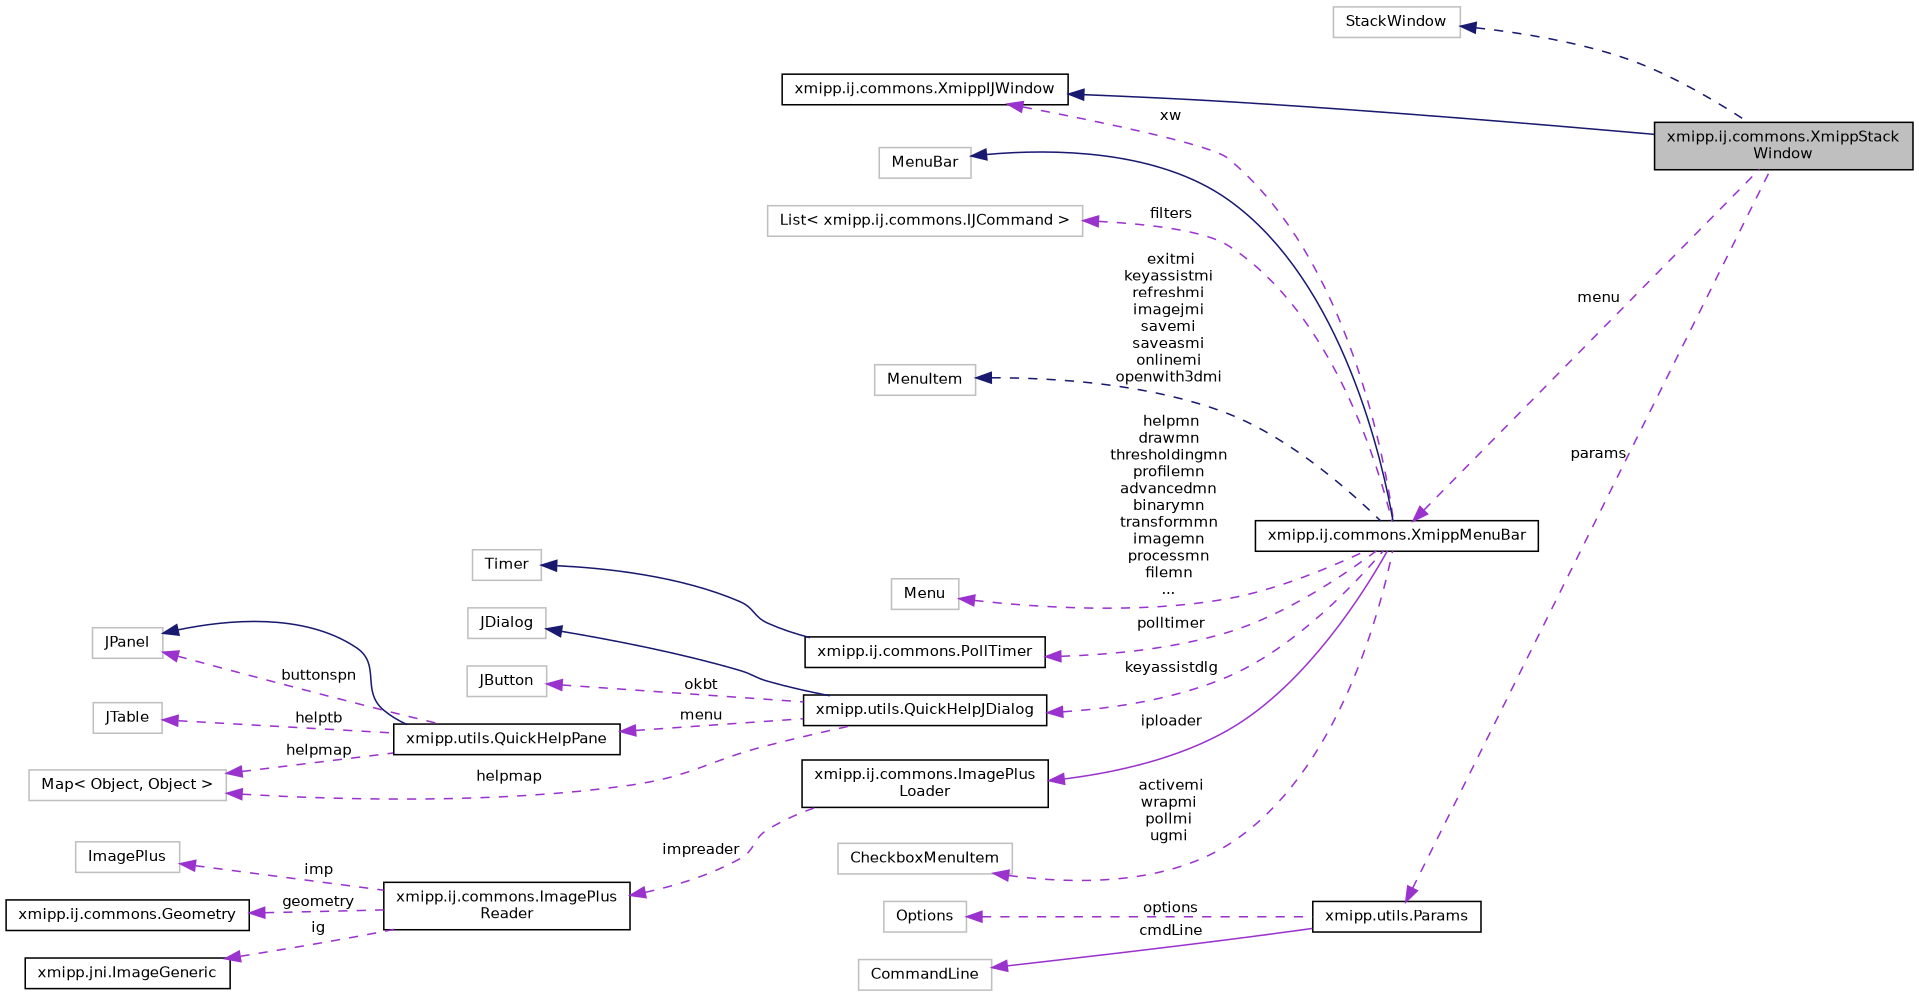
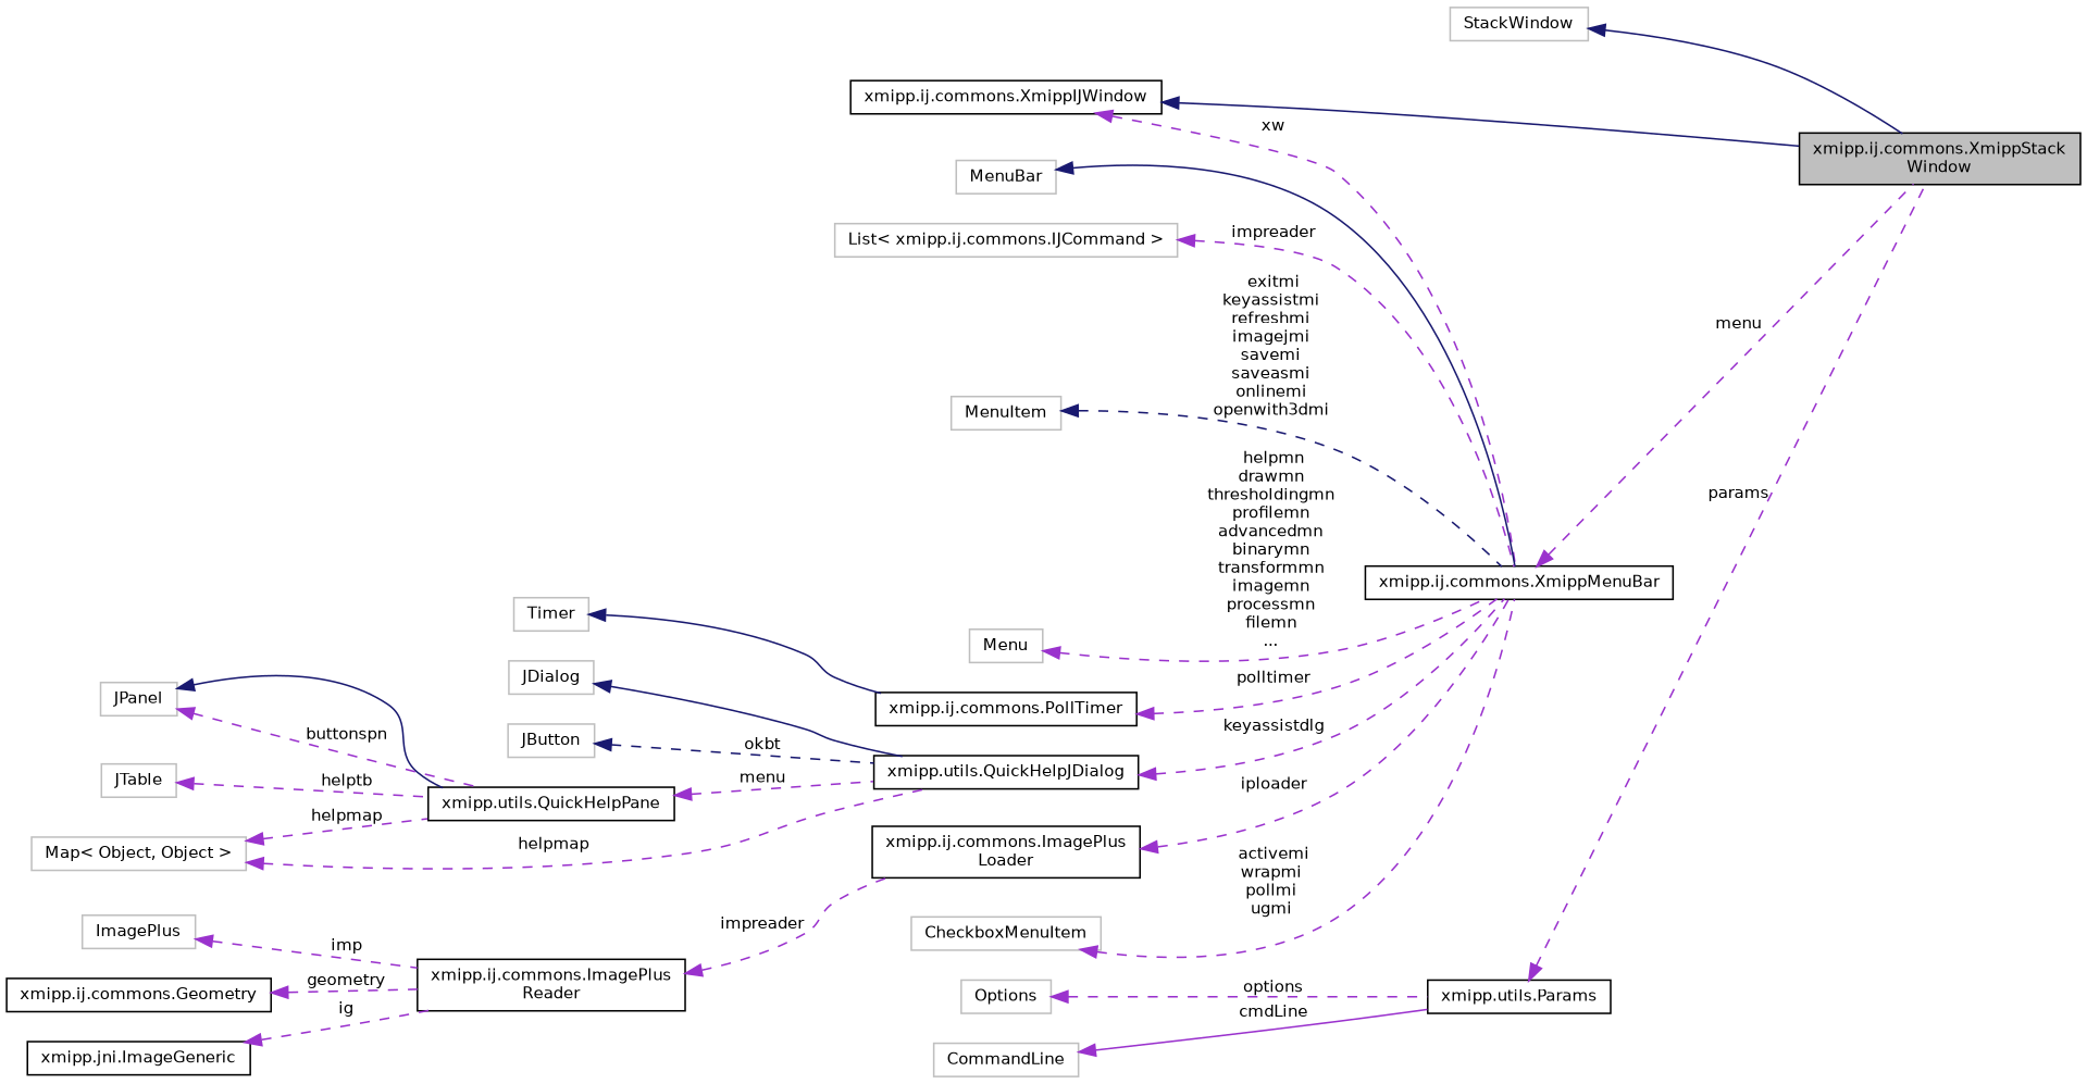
  digraph {
    rankdir=LR
    node [color=grey75 fillcolor=white fontname=Helvetica fontsize=10 shape=record style=filled]
    edge [color=darkorchid3 dir=back fontname=Helvetica fontsize=10 labelfontname=Helvetica labelfontsize=10 style=dashed]
    n1 [color=black fillcolor=grey75 fontcolor=black height=0.2 label="xmipp.ij.commons.XmippStack\lWindow" width=0.4]
    n2 [height=0.2 label=StackWindow width=0.4]
    n3 [color=black height=0.2 label="xmipp.ij.commons.XmippIJWindow" width=0.4]
    n4 [color=black height=0.2 label="xmipp.ij.commons.XmippMenuBar" width=0.4]
    n5 [height=0.2 label=MenuBar width=0.4]
    n6 [height=0.2 label="List\< xmipp.ij.commons.IJCommand \>" width=0.4]
    n7 [height=0.2 label=MenuItem width=0.4]
    n8 [height=0.2 label=Menu width=0.4]
    n9 [color=black height=0.2 label="xmipp.ij.commons.PollTimer" width=0.4]
    n10 [height=0.2 label=Timer width=0.4]
    n11 [color=black height=0.2 label="xmipp.utils.QuickHelpJDialog" width=0.4]
    n12 [height=0.2 label=JDialog width=0.4]
    n13 [height=0.2 label=JButton width=0.4]
    n14 [color=black height=0.2 label="xmipp.utils.QuickHelpPane" width=0.4]
    n15 [height=0.2 label=JPanel width=0.4]
    n16 [height=0.2 label=JTable width=0.4]
    n17 [height=0.2 label="Map\< Object, Object \>" width=0.4]
    n18 [color=black height=0.2 label="xmipp.ij.commons.ImagePlus\lLoader" width=0.4]
    n19 [color=black height=0.2 label="xmipp.ij.commons.ImagePlus\lReader" width=0.4]
    n20 [height=0.2 label=ImagePlus width=0.4]
    n21 [color=black height=0.2 label="xmipp.ij.commons.Geometry" width=0.4]
    n22 [color=black height=0.2 label="xmipp.jni.ImageGeneric" width=0.4]
    n23 [height=0.2 label=CheckboxMenuItem width=0.4]
    n24 [color=black height=0.2 label="xmipp.utils.Params" width=0.4]
    n25 [height=0.2 label=Options width=0.4]
    n26 [height=0.2 label=CommandLine width=0.4]
-   n2 -> n1 [color=midnightblue]
+   n2 -> n1 [color=midnightblue style=solid]
    n3 -> n1 [color=midnightblue style=solid]
    n3 -> n4 [label=" xw"]
    n4 -> n1 [label=" menu"]
    n5 -> n4 [color=midnightblue style=solid]
-   n6 -> n4 [label=" filters"]
+   n6 -> n4 [label=" impreader"]
    n7 -> n4 [color=midnightblue label=" exitmi\nkeyassistmi\nrefreshmi\nimagejmi\nsavemi\nsaveasmi\nonlinemi\nopenwith3dmi"]
    n8 -> n4 [label=" helpmn\ndrawmn\nthresholdingmn\nprofilemn\nadvancedmn\nbinarymn\ntransformmn\nimagemn\nprocessmn\nfilemn\n..."]
    n9 -> n4 [label=" polltimer"]
    n10 -> n9 [color=midnightblue style=solid]
    n11 -> n4 [label=" keyassistdlg"]
    n12 -> n11 [color=midnightblue style=solid]
-   n13 -> n11 [label=" okbt"]
+   n13 -> n11 [color=midnightblue label=" okbt"]
    n14 -> n11 [label=" menu"]
    n15 -> n14 [color=midnightblue style=solid]
    n15 -> n14 [label=" buttonspn"]
    n16 -> n14 [label=" helptb"]
    n17 -> n11 [label=" helpmap"]
    n17 -> n14 [label=" helpmap"]
-   n18 -> n4 [label=" iploader" style=solid]
+   n18 -> n4 [label=" iploader"]
    n19 -> n18 [label=" impreader"]
    n20 -> n19 [label=" imp"]
    n21 -> n19 [label=" geometry"]
    n22 -> n19 [label=" ig"]
    n23 -> n4 [label=" activemi\nwrapmi\npollmi\nugmi"]
    n24 -> n1 [label=" params"]
    n25 -> n24 [label=" options"]
    n26 -> n24 [label=" cmdLine" style=solid]
  }
